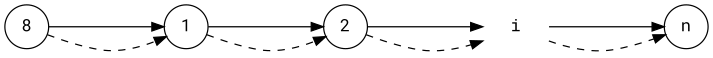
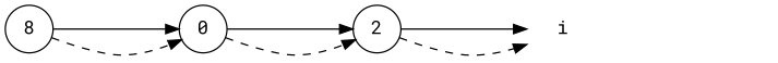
  digraph {
    fontname="Roboto Mono"
    leaf=0
    rankdir=LR
    ranksep=1.2
    root=n
    node [fontname="Roboto Mono" shape=circle texmode=math]
    edge [fontname="Roboto Mono" lblstyle=auto texlbl="$M$ / $0$" topath="bend left"]
    n1 [label=8 texlbl="$0$"]
-   1 [texlbl="$1$"]
+   1 [texlbl="$1$" label=0]
    2 [texlbl="$2$"]
    i [shape=none texlbl="$\cdots$"]
-   n [texlbl="$n$"]
    n1 -> 1 [label=" " texlbl="$M-v_1$ / $w_1$"]
    n1 -> 1 [label=" " style=dashed topath="bend right"]
    1 -> 2 [label=" " texlbl="$M-v_2$ / $w_2$"]
    1 -> 2 [label=" " style=dashed topath="bend right"]
    2 -> i [label=" " texlbl="$M-v_3$ / $w_3$"]
    2 -> i [label=" " style=dashed topath="bend right"]
-   i -> n [label=" " texlbl="$M-v_n$ / $w_n$"]
-   i -> n [label=" " style=dashed topath="bend right"]
  }
